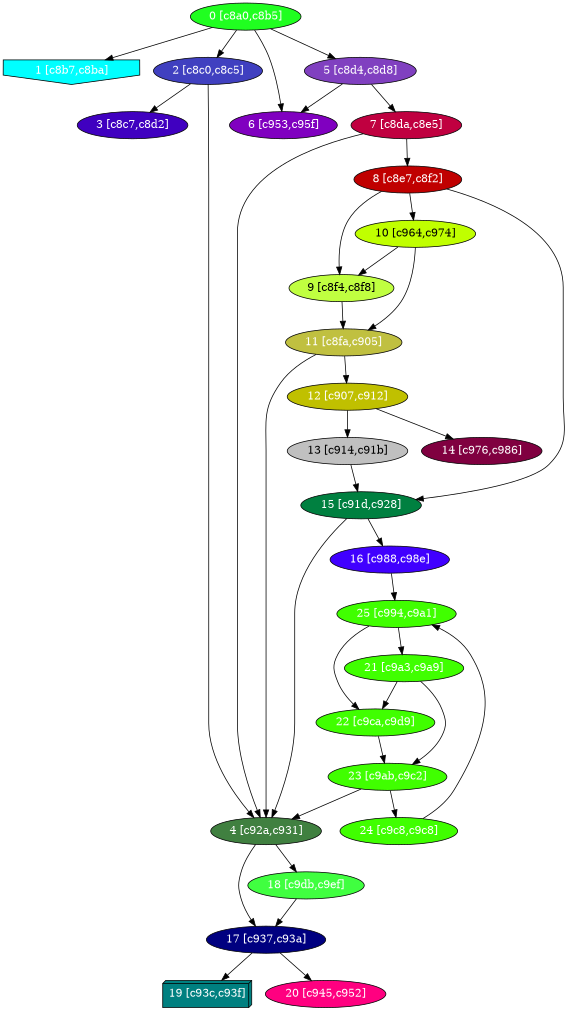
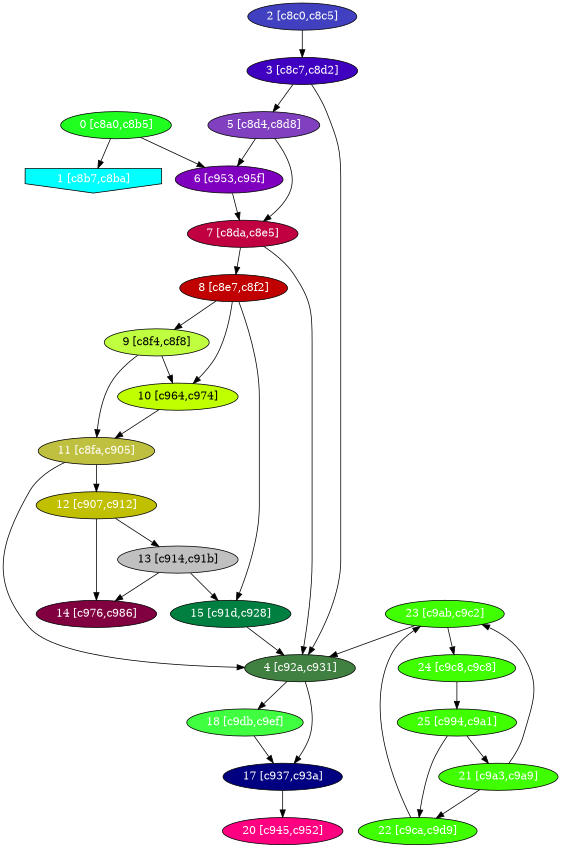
  digraph {
    node [fillcolor="#40FF00" fontcolor="#ffffff" shape=oval style=filled]
    n1 [fillcolor="#20FF20" label="0 [c8a0,c8b5]"]
    n2 [fillcolor="#00FFFF" label="1 [c8b7,c8ba]" shape=invhouse]
    n3 [fillcolor="#4040C0" label="2 [c8c0,c8c5]"]
    n4 [fillcolor="#8000C0" label="6 [c953,c95f]"]
    n5 [fillcolor="#4000C0" label="3 [c8c7,c8d2]"]
    n6 [fillcolor="#408040" label="4 [c92a,c931]"]
    n7 [fillcolor="#8040C0" label="5 [c8d4,c8d8]"]
    n8 [fillcolor="#000080" label="17 [c937,c93a]"]
    n9 [fillcolor="#40FF40" label="18 [c9db,c9ef]"]
    n10 [fillcolor="#C00040" label="7 [c8da,c8e5]"]
-   n11 [fillcolor="#008080" label="19 [c93c,c93f]" shape=box3d]
    n12 [fillcolor="#FF0080" label="20 [c945,c952]"]
    n13 [fillcolor="#C00000" label="8 [c8e7,c8f2]"]
    n14 [fillcolor="#C0FF40" fontcolor="#000000" label="9 [c8f4,c8f8]"]
    n15 [fillcolor="#C0FF00" fontcolor="#000000" label="10 [c964,c974]"]
    n16 [fillcolor="#008040" label="15 [c91d,c928]"]
    n17 [fillcolor="#C0C040" label="11 [c8fa,c905]"]
    n18 [fillcolor="#C0C000" label="12 [c907,c912]"]
    n19 [fillcolor="#C0C0C0" fontcolor="#000000" label="13 [c914,c91b]"]
    n20 [fillcolor="#800040" label="14 [c976,c986]"]
-   n21 [fillcolor="#4000FF" label="16 [c988,c98e]"]
    n22 [label="25 [c994,c9a1]"]
    n23 [label="21 [c9a3,c9a9]"]
    n24 [label="22 [c9ca,c9d9]"]
    n25 [label="23 [c9ab,c9c2]"]
    n26 [label="24 [c9c8,c9c8]"]
    n1 -> n2
-   n1 -> n3
    n1 -> n4
    n3 -> n5
-   n3 -> n6
-   n1 -> n7
+   n5 -> n6
+   n4 -> n10
+   n5 -> n7
    n6 -> n8
    n6 -> n9
    n7 -> n4
    n7 -> n10
-   n8 -> n11
    n8 -> n12
    n9 -> n8
    n10 -> n6
    n10 -> n13
    n13 -> n14
    n13 -> n15
    n13 -> n16
-   n15 -> n14
+   n14 -> n15
    n14 -> n17
    n15 -> n17
    n16 -> n6
-   n16 -> n21
    n17 -> n6
    n17 -> n18
    n18 -> n19
    n18 -> n20
    n19 -> n16
-   n21 -> n22
+   n19 -> n20
    n22 -> n23
    n22 -> n24
    n23 -> n24
    n23 -> n25
    n24 -> n25
    n25 -> n6
    n25 -> n26
    n26 -> n22
  }
